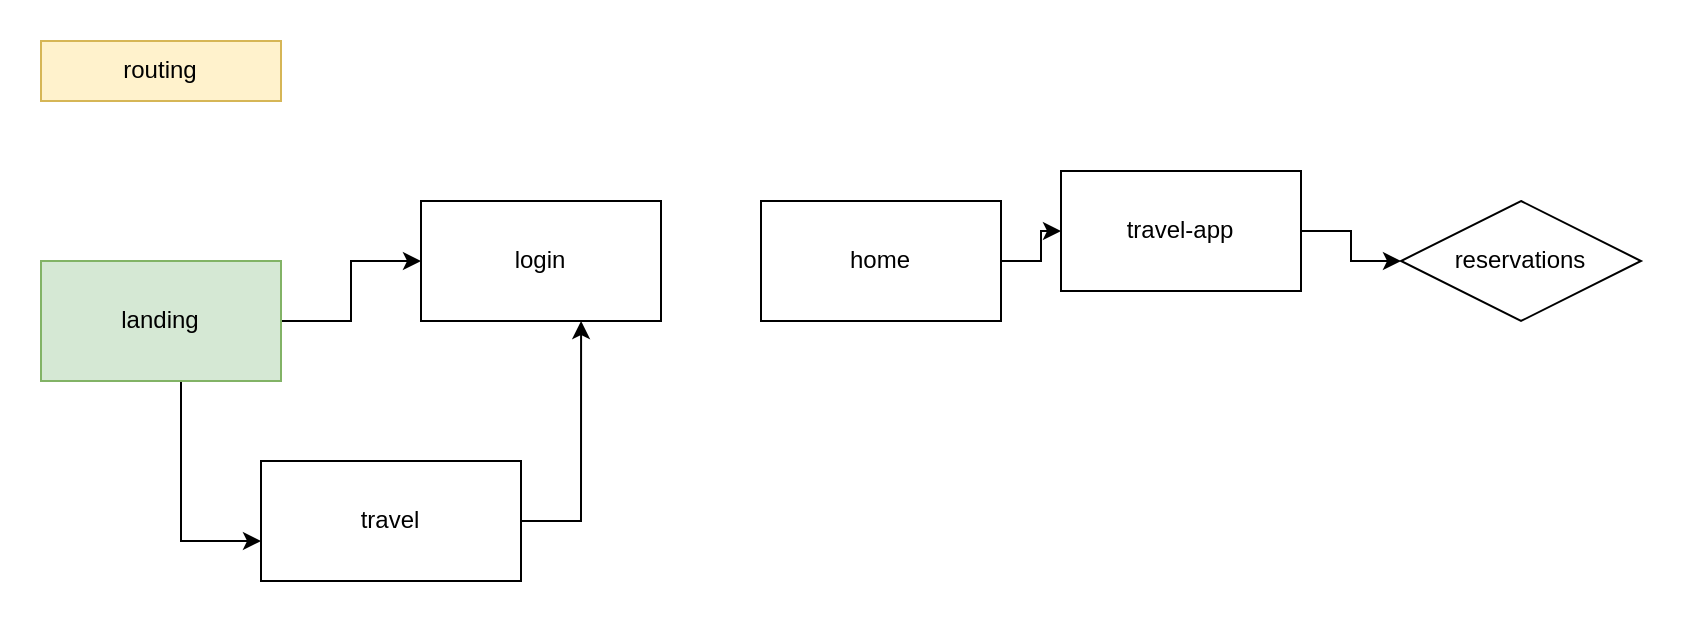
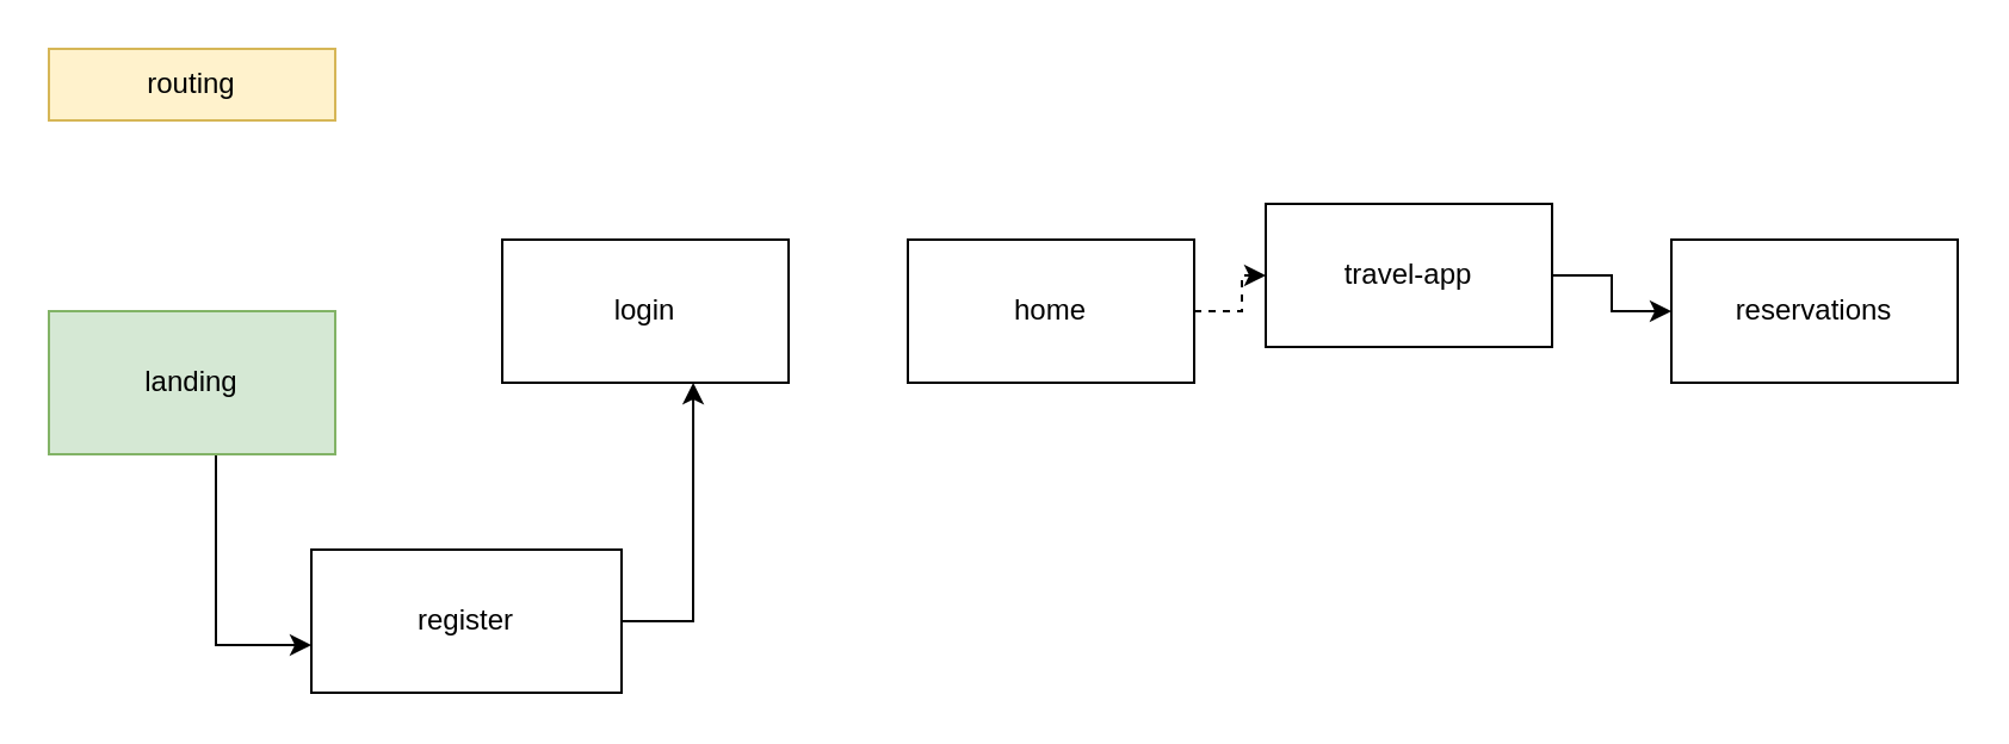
  <mxCell id="0" />
  <mxCell id="1" parent="0" />
- <mxCell id="2" style="edgeStyle=orthogonalEdgeStyle;rounded=0;orthogonalLoop=1;jettySize=auto;html=1;entryX=0;entryY=0.5;entryDx=0;entryDy=0;" parent="1" source="4" target="5" edge="1"><mxGeometry relative="1" as="geometry" /></mxCell>
  <mxCell id="3" style="edgeStyle=orthogonalEdgeStyle;rounded=0;orthogonalLoop=1;jettySize=auto;html=1;" edge="1" parent="1" source="4"><mxGeometry relative="1" as="geometry"><mxPoint x="130" y="270" as="targetPoint" /><Array as="points"><mxPoint x="90" y="270" /></Array></mxGeometry></mxCell>
  <mxCell id="4" value="landing" style="rounded=0;whiteSpace=wrap;html=1;fillColor=#d5e8d4;strokeColor=#82b366;" parent="1" vertex="1"><mxGeometry x="20" y="130" width="120" height="60" as="geometry" /></mxCell>
  <mxCell id="5" value="login" style="rounded=0;whiteSpace=wrap;html=1;" parent="1" vertex="1"><mxGeometry x="210" y="100" width="120" height="60" as="geometry" /></mxCell>
  <mxCell id="6" style="edgeStyle=orthogonalEdgeStyle;rounded=0;orthogonalLoop=1;jettySize=auto;html=1;entryX=0.667;entryY=1;entryDx=0;entryDy=0;entryPerimeter=0;exitX=1;exitY=0.4;exitDx=0;exitDy=0;exitPerimeter=0;" edge="1" parent="1" source="7" target="5"><mxGeometry relative="1" as="geometry"><Array as="points"><mxPoint x="260" y="260" /><mxPoint x="290" y="260" /></Array></mxGeometry></mxCell>
- <mxCell id="7" value="travel" style="rounded=0;whiteSpace=wrap;html=1;" parent="1" vertex="1"><mxGeometry x="130" y="230" width="130" height="60" as="geometry" /></mxCell>
- <mxCell id="8" value="" style="edgeStyle=orthogonalEdgeStyle;rounded=0;orthogonalLoop=1;jettySize=auto;html=1;" edge="1" parent="1" source="9" target="12"><mxGeometry relative="1" as="geometry" /></mxCell>
+ <mxCell id="7" value="register" style="rounded=0;whiteSpace=wrap;html=1;" parent="1" vertex="1"><mxGeometry x="130" y="230" width="130" height="60" as="geometry" /></mxCell>
+ <mxCell id="8" value="" style="edgeStyle=orthogonalEdgeStyle;rounded=0;orthogonalLoop=1;jettySize=auto;html=1;dashed=1;" edge="1" parent="1" source="9" target="12"><mxGeometry relative="1" as="geometry" /></mxCell>
  <mxCell id="9" value="home" style="rounded=0;whiteSpace=wrap;html=1;" parent="1" vertex="1"><mxGeometry x="380" y="100" width="120" height="60" as="geometry" /></mxCell>
  <mxCell id="10" value="routing" style="rounded=0;whiteSpace=wrap;html=1;fillColor=#fff2cc;strokeColor=#d6b656;" parent="1" vertex="1"><mxGeometry x="20" y="20" width="120" height="30" as="geometry" /></mxCell>
  <mxCell id="11" value="" style="edgeStyle=orthogonalEdgeStyle;rounded=0;orthogonalLoop=1;jettySize=auto;html=1;" edge="1" parent="1" source="12" target="13"><mxGeometry relative="1" as="geometry" /></mxCell>
  <mxCell id="12" value="travel-app" style="rounded=0;whiteSpace=wrap;html=1;" vertex="1" parent="1"><mxGeometry x="530" y="85" width="120" height="60" as="geometry" /></mxCell>
- <mxCell id="13" value="reservations" style="rhombus;whiteSpace=wrap;html=1;" vertex="1" parent="1"><mxGeometry x="700" y="100" width="120" height="60" as="geometry" /></mxCell>
+ <mxCell id="13" value="reservations" style="rounded=0;whiteSpace=wrap;html=1;" vertex="1" parent="1"><mxGeometry x="700" y="100" width="120" height="60" as="geometry" /></mxCell>
